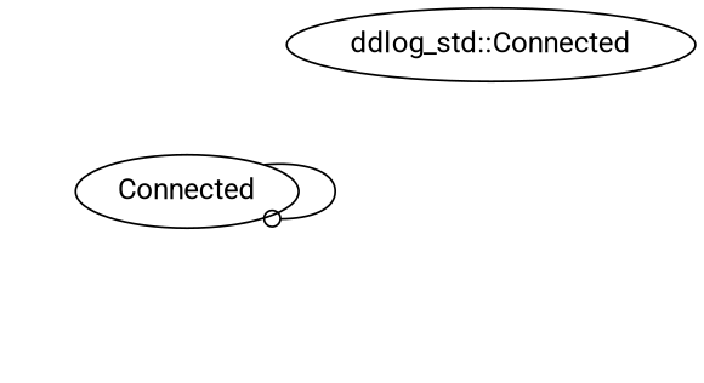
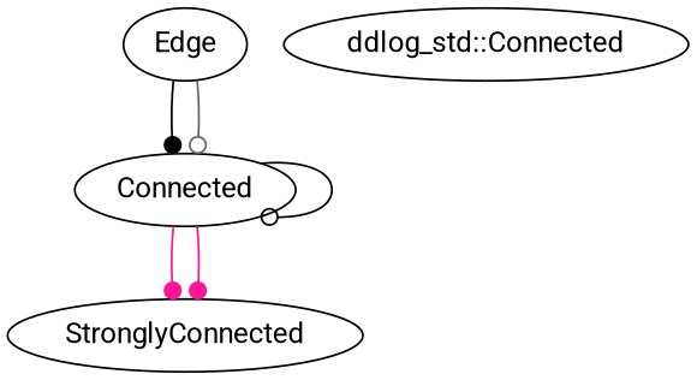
  digraph {
    fontname=Roboto
    node [fontname=Roboto]
    edge [arrowhead=dot color=black fontname=Roboto]
    n1 [label=Connected]
+   n2 [label=StronglyConnected]
+   n3 [label="Edge"]
    n4 [label="ddlog_std::Connected"]
    n1 -> n1 [arrowhead=odot]
+   n1 -> n2 [color=deeppink]
+   n1 -> n2 [color=deeppink]
+   n3 -> n1
+   n3 -> n1 [arrowhead=odot color=gray40]
  }
